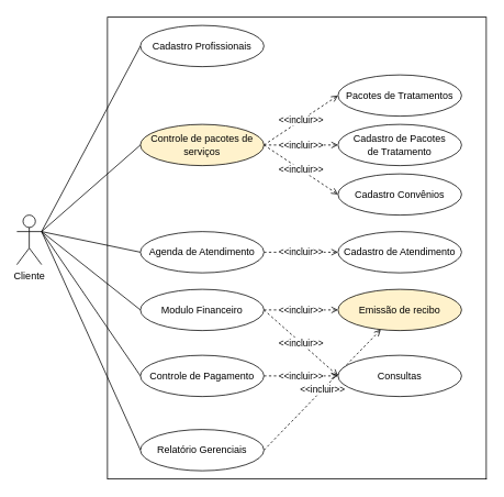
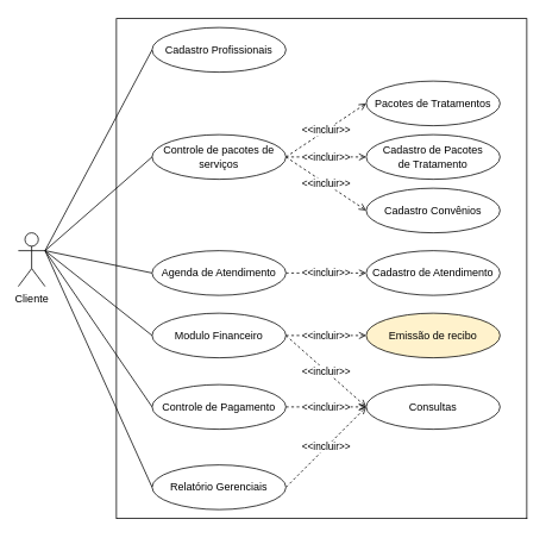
  <mxCell id="0" />
  <mxCell id="1" parent="0" />
  <mxCell id="2" style="edgeStyle=none;rounded=0;orthogonalLoop=1;jettySize=auto;html=1;exitX=1;exitY=1;exitDx=0;exitDy=0;dashed=1;endArrow=open;endFill=0;" edge="1" parent="1" source="3" target="25"><mxGeometry relative="1" as="geometry" /></mxCell>
  <mxCell id="3" value="" style="rounded=0;whiteSpace=wrap;html=1;" vertex="1" parent="1"><mxGeometry x="130" y="20" width="460" height="560" as="geometry" /></mxCell>
  <mxCell id="4" style="rounded=0;orthogonalLoop=1;jettySize=auto;html=1;exitX=1;exitY=0.333;exitDx=0;exitDy=0;exitPerimeter=0;entryX=0;entryY=0.5;entryDx=0;entryDy=0;endArrow=none;endFill=0;" edge="1" parent="1" source="10" target="11"><mxGeometry relative="1" as="geometry" /></mxCell>
  <mxCell id="5" style="edgeStyle=none;rounded=0;orthogonalLoop=1;jettySize=auto;html=1;exitX=1;exitY=0.333;exitDx=0;exitDy=0;exitPerimeter=0;entryX=0;entryY=0.5;entryDx=0;entryDy=0;endArrow=none;endFill=0;" edge="1" parent="1" source="10" target="16"><mxGeometry relative="1" as="geometry" /></mxCell>
  <mxCell id="6" style="edgeStyle=none;rounded=0;orthogonalLoop=1;jettySize=auto;html=1;exitX=1;exitY=0.333;exitDx=0;exitDy=0;exitPerimeter=0;endArrow=none;endFill=0;" edge="1" parent="1" source="10"><mxGeometry relative="1" as="geometry"><mxPoint x="50" y="280" as="targetPoint" /></mxGeometry></mxCell>
  <mxCell id="7" style="edgeStyle=none;rounded=0;orthogonalLoop=1;jettySize=auto;html=1;exitX=1;exitY=0.333;exitDx=0;exitDy=0;exitPerimeter=0;entryX=0;entryY=0.5;entryDx=0;entryDy=0;endArrow=none;endFill=0;" edge="1" parent="1" source="10" target="18"><mxGeometry relative="1" as="geometry" /></mxCell>
  <mxCell id="8" style="edgeStyle=none;rounded=0;orthogonalLoop=1;jettySize=auto;html=1;exitX=1;exitY=0.333;exitDx=0;exitDy=0;exitPerimeter=0;entryX=0;entryY=0.5;entryDx=0;entryDy=0;endArrow=none;endFill=0;" edge="1" parent="1" source="10" target="21"><mxGeometry relative="1" as="geometry" /></mxCell>
  <mxCell id="9" style="edgeStyle=none;rounded=0;orthogonalLoop=1;jettySize=auto;html=1;exitX=1;exitY=0.333;exitDx=0;exitDy=0;exitPerimeter=0;entryX=0;entryY=0.5;entryDx=0;entryDy=0;endArrow=none;endFill=0;" edge="1" parent="1" source="10" target="23"><mxGeometry relative="1" as="geometry" /></mxCell>
  <mxCell id="10" value="Cliente" style="shape=umlActor;verticalLabelPosition=bottom;verticalAlign=top;html=1;outlineConnect=0;" vertex="1" parent="1"><mxGeometry x="20" y="260" width="30" height="60" as="geometry" /></mxCell>
  <mxCell id="11" value="Cadastro Profissionais" style="ellipse;whiteSpace=wrap;html=1;" vertex="1" parent="1"><mxGeometry x="170" y="30" width="150" height="50" as="geometry" /></mxCell>
  <mxCell id="12" value="Cadastro Convênios" style="ellipse;whiteSpace=wrap;html=1;" vertex="1" parent="1"><mxGeometry x="410" y="210" width="150" height="50" as="geometry" /></mxCell>
  <mxCell id="13" value="Pacotes de Tratamentos" style="ellipse;whiteSpace=wrap;html=1;" vertex="1" parent="1"><mxGeometry x="410" y="90" width="150" height="50" as="geometry" /></mxCell>
  <mxCell id="14" value="Cadastro de Pacotes&lt;br&gt;de Tratamento" style="ellipse;whiteSpace=wrap;html=1;" vertex="1" parent="1"><mxGeometry x="410" y="150" width="150" height="50" as="geometry" /></mxCell>
  <mxCell id="15" value="&amp;lt;&amp;lt;incluir&amp;gt;&amp;gt;" style="edgeStyle=none;rounded=0;orthogonalLoop=1;jettySize=auto;html=1;exitX=1;exitY=0.5;exitDx=0;exitDy=0;entryX=0;entryY=0.5;entryDx=0;entryDy=0;endArrow=open;endFill=0;dashed=1;" edge="1" parent="1" source="16" target="24"><mxGeometry relative="1" as="geometry" /></mxCell>
  <mxCell id="16" value="Agenda de Atendimento" style="ellipse;whiteSpace=wrap;html=1;" vertex="1" parent="1"><mxGeometry x="170" y="280" width="150" height="50" as="geometry" /></mxCell>
  <mxCell id="17" value="&amp;lt;&amp;lt;incluir&amp;gt;&amp;gt;" style="edgeStyle=none;rounded=0;orthogonalLoop=1;jettySize=auto;html=1;exitX=1;exitY=0.5;exitDx=0;exitDy=0;entryX=0;entryY=0.5;entryDx=0;entryDy=0;endArrow=open;endFill=0;dashed=1;" edge="1" parent="1" source="18" target="26"><mxGeometry relative="1" as="geometry" /></mxCell>
  <mxCell id="18" value="Controle de Pagamento" style="ellipse;whiteSpace=wrap;html=1;" vertex="1" parent="1"><mxGeometry x="170" y="430" width="150" height="50" as="geometry" /></mxCell>
  <mxCell id="19" value="&amp;lt;&amp;lt;incluir&amp;gt;&amp;gt;" style="edgeStyle=none;rounded=0;orthogonalLoop=1;jettySize=auto;html=1;exitX=1;exitY=0.5;exitDx=0;exitDy=0;entryX=0;entryY=0.5;entryDx=0;entryDy=0;dashed=1;endArrow=open;endFill=0;" edge="1" parent="1" source="21" target="26"><mxGeometry relative="1" as="geometry" /></mxCell>
  <mxCell id="20" value="&amp;lt;&amp;lt;incluir&amp;gt;&amp;gt;" style="edgeStyle=none;rounded=0;orthogonalLoop=1;jettySize=auto;html=1;exitX=1;exitY=0.5;exitDx=0;exitDy=0;entryX=0;entryY=0.5;entryDx=0;entryDy=0;dashed=1;endArrow=open;endFill=0;" edge="1" parent="1" source="21" target="25"><mxGeometry relative="1" as="geometry" /></mxCell>
  <mxCell id="21" value="Modulo Financeiro" style="ellipse;whiteSpace=wrap;html=1;" vertex="1" parent="1"><mxGeometry x="170" y="350" width="150" height="50" as="geometry" /></mxCell>
- <mxCell id="22" value="&amp;lt;&amp;lt;incluir&amp;gt;&amp;gt;" style="edgeStyle=none;rounded=0;orthogonalLoop=1;jettySize=auto;html=1;exitX=1;exitY=0.5;exitDx=0;exitDy=0;dashed=1;endArrow=open;endFill=0;" edge="1" parent="1" source="23" target="25"><mxGeometry relative="1" as="geometry" /></mxCell>
+ <mxCell id="22" value="&amp;lt;&amp;lt;incluir&amp;gt;&amp;gt;" style="edgeStyle=none;rounded=0;orthogonalLoop=1;jettySize=auto;html=1;exitX=1;exitY=0.5;exitDx=0;exitDy=0;entryX=0;entryY=0.5;entryDx=0;entryDy=0;dashed=1;endArrow=open;endFill=0;" edge="1" parent="1" source="23" target="26"><mxGeometry relative="1" as="geometry" /></mxCell>
  <mxCell id="23" value="Relatório Gerenciais" style="ellipse;whiteSpace=wrap;html=1;" vertex="1" parent="1"><mxGeometry x="170" y="520" width="150" height="50" as="geometry" /></mxCell>
  <mxCell id="24" value="Cadastro de Atendimento" style="ellipse;whiteSpace=wrap;html=1;" vertex="1" parent="1"><mxGeometry x="410" y="280" width="150" height="50" as="geometry" /></mxCell>
  <mxCell id="25" value="Emissão de recibo" style="ellipse;whiteSpace=wrap;html=1;fillColor=#fff2cc;" vertex="1" parent="1"><mxGeometry x="410" y="350" width="150" height="50" as="geometry" /></mxCell>
  <mxCell id="26" value="Consultas" style="ellipse;whiteSpace=wrap;html=1;" vertex="1" parent="1"><mxGeometry x="410" y="430" width="150" height="50" as="geometry" /></mxCell>
  <mxCell id="27" style="edgeStyle=none;rounded=0;orthogonalLoop=1;jettySize=auto;html=1;exitX=1;exitY=1;exitDx=0;exitDy=0;dashed=1;endArrow=open;endFill=0;" edge="1" parent="1" source="3" target="3"><mxGeometry relative="1" as="geometry" /></mxCell>
  <mxCell id="28" value="&amp;lt;&amp;lt;incluir&amp;gt;&amp;gt;" style="edgeStyle=none;rounded=0;orthogonalLoop=1;jettySize=auto;html=1;exitX=1;exitY=0.5;exitDx=0;exitDy=0;entryX=0;entryY=0.5;entryDx=0;entryDy=0;dashed=1;endArrow=open;endFill=0;" edge="1" parent="1" source="31" target="12"><mxGeometry relative="1" as="geometry" /></mxCell>
  <mxCell id="29" value="&amp;lt;&amp;lt;incluir&amp;gt;&amp;gt;" style="edgeStyle=none;rounded=0;orthogonalLoop=1;jettySize=auto;html=1;exitX=1;exitY=0.5;exitDx=0;exitDy=0;entryX=0;entryY=0.5;entryDx=0;entryDy=0;endArrow=open;endFill=0;dashed=1;" edge="1" parent="1" source="31" target="14"><mxGeometry relative="1" as="geometry" /></mxCell>
  <mxCell id="30" value="&amp;lt;&amp;lt;incluir&amp;gt;&amp;gt;" style="edgeStyle=none;rounded=0;orthogonalLoop=1;jettySize=auto;html=1;exitX=1;exitY=0.5;exitDx=0;exitDy=0;entryX=0;entryY=0.5;entryDx=0;entryDy=0;dashed=1;endArrow=open;endFill=0;" edge="1" parent="1" source="31" target="13"><mxGeometry relative="1" as="geometry" /></mxCell>
- <mxCell id="31" value="Controle de pacotes de serviços" style="ellipse;whiteSpace=wrap;html=1;fillColor=#fff2cc;" vertex="1" parent="1"><mxGeometry x="170" y="150" width="150" height="50" as="geometry" /></mxCell>
+ <mxCell id="31" value="Controle de pacotes de serviços" style="ellipse;whiteSpace=wrap;html=1;" vertex="1" parent="1"><mxGeometry x="170" y="150" width="150" height="50" as="geometry" /></mxCell>
  <mxCell id="32" value="" style="edgeStyle=none;rounded=0;orthogonalLoop=1;jettySize=auto;html=1;exitX=1;exitY=0.333;exitDx=0;exitDy=0;exitPerimeter=0;entryX=0;entryY=0.5;entryDx=0;entryDy=0;endArrow=none;endFill=0;" edge="1" parent="1" source="10" target="31"><mxGeometry relative="1" as="geometry"><mxPoint x="50" y="280" as="sourcePoint" /><mxPoint x="330" y="135" as="targetPoint" /></mxGeometry></mxCell>
